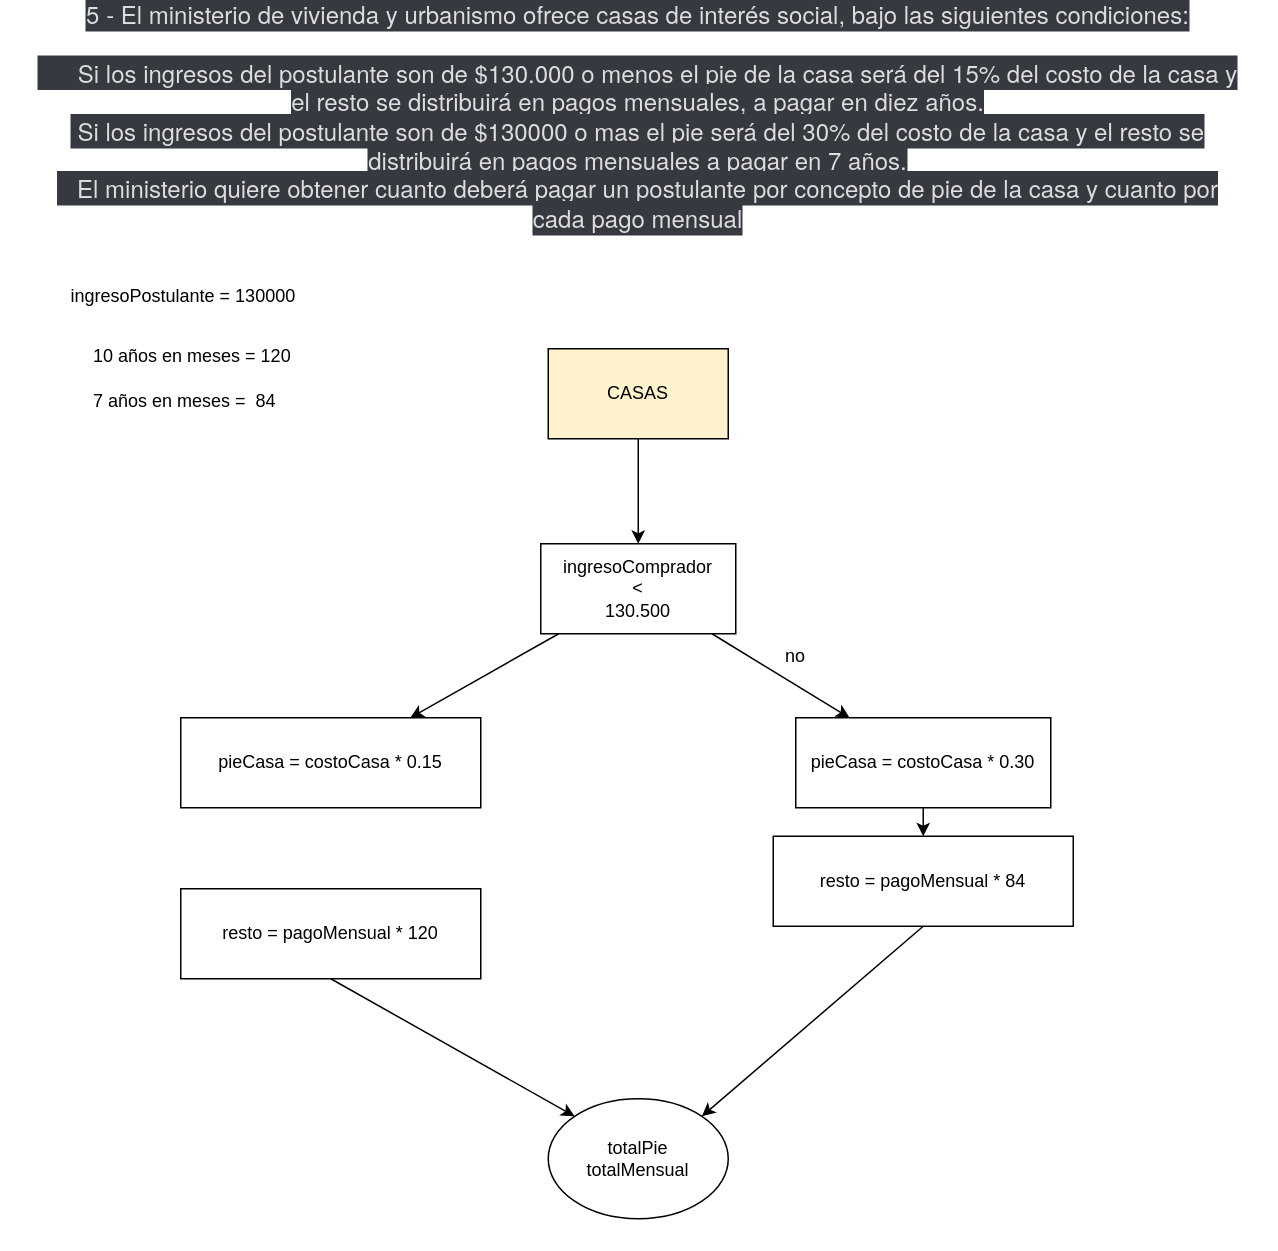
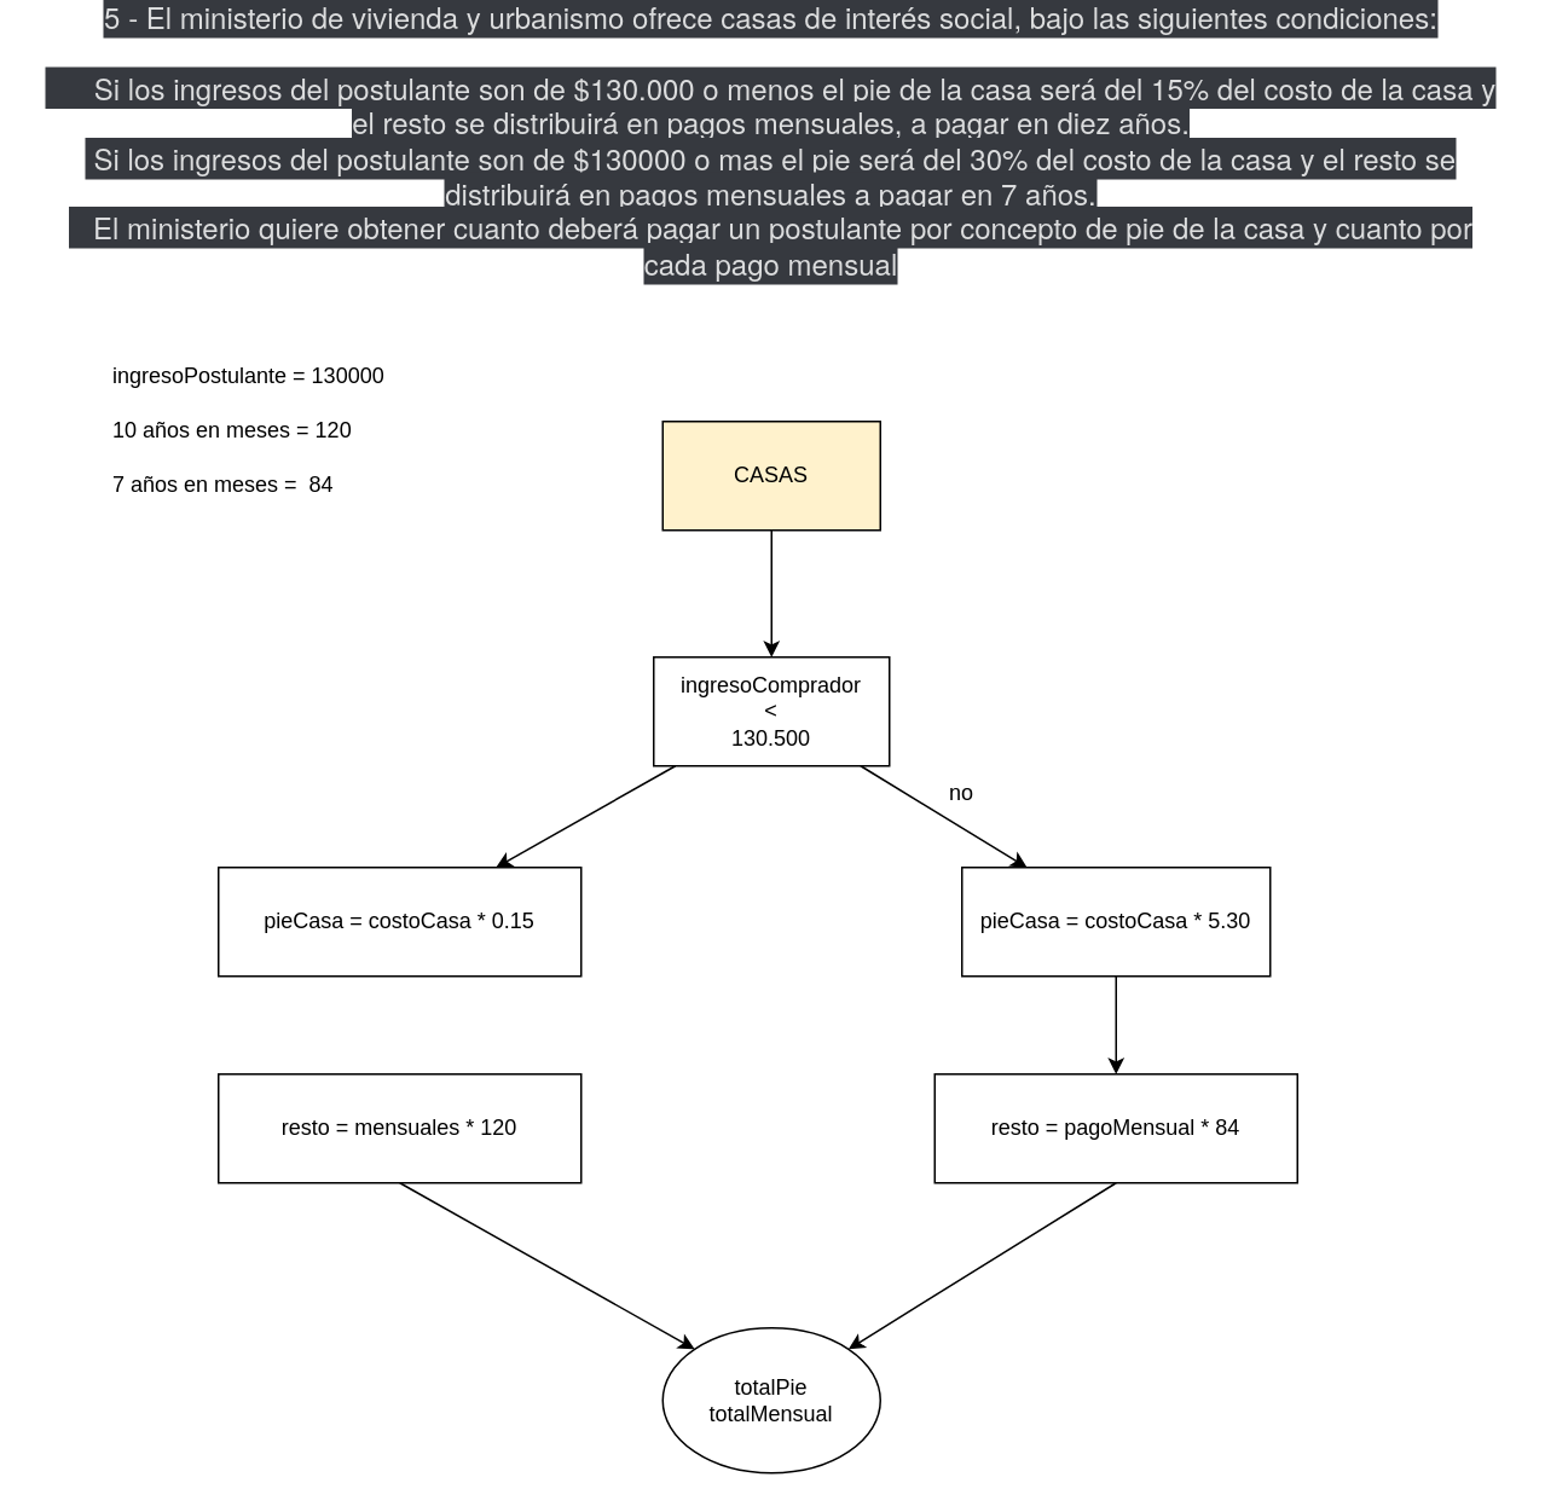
  <mxCell id="0" />
  <mxCell id="1" parent="0" />
  <mxCell id="2" value="&lt;span style=&quot;color: rgb(220 , 221 , 222) ; font-family: &amp;#34;whitney&amp;#34; , &amp;#34;helvetica neue&amp;#34; , &amp;#34;helvetica&amp;#34; , &amp;#34;arial&amp;#34; , sans-serif ; font-size: 16px ; text-align: left ; background-color: rgb(54 , 57 , 63)&quot;&gt;5 - El ministerio de vivienda y urbanismo ofrece casas de interés social, bajo las siguientes condiciones: &lt;br&gt;&lt;br&gt;&amp;nbsp; &amp;nbsp; &amp;nbsp; Si los ingresos del postulante son de $130.000 o menos el pie de la casa será del 15% del costo de la casa y el resto se distribuirá en pagos mensuales, a pagar en diez años.&lt;br&gt;&amp;nbsp;Si los ingresos del postulante son de $130000 o mas el pie será del 30% del costo de la casa y el resto se distribuirá en pagos mensuales a pagar en 7 años.&lt;br&gt;&amp;nbsp; &amp;nbsp;El ministerio quiere obtener cuanto deberá pagar un postulante por concepto de pie de la casa y cuanto por cada pago mensual&lt;/span&gt;" style="text;html=1;strokeColor=none;fillColor=none;align=center;verticalAlign=middle;whiteSpace=wrap;rounded=0;" vertex="1" parent="1"><mxGeometry x="20" y="20" width="810" height="30" as="geometry" /></mxCell>
- <mxCell id="3" value="ingresoPostulante = 130000&amp;nbsp;" style="text;html=1;strokeColor=none;fillColor=none;align=left;verticalAlign=middle;whiteSpace=wrap;rounded=0;" vertex="1" parent="1"><mxGeometry x="45" y="140" width="180" height="30" as="geometry" /></mxCell>
+ <mxCell id="3" value="ingresoPostulante = 130000&amp;nbsp;" style="text;html=1;strokeColor=none;fillColor=none;align=left;verticalAlign=middle;whiteSpace=wrap;rounded=0;" vertex="1" parent="1"><mxGeometry x="60" y="150" width="180" height="30" as="geometry" /></mxCell>
  <mxCell id="4" style="edgeStyle=none;html=1;exitX=0.5;exitY=1;exitDx=0;exitDy=0;entryX=0.5;entryY=0;entryDx=0;entryDy=0;" edge="1" parent="1" source="5" target="8"><mxGeometry relative="1" as="geometry" /></mxCell>
  <mxCell id="5" value="CASAS" style="rounded=0;whiteSpace=wrap;html=1;fillColor=#fff2cc;" vertex="1" parent="1"><mxGeometry x="365" y="190" width="120" height="60" as="geometry" /></mxCell>
  <mxCell id="6" value="" style="edgeStyle=none;html=1;" edge="1" parent="1" source="8" target="9"><mxGeometry relative="1" as="geometry" /></mxCell>
  <mxCell id="7" value="" style="edgeStyle=none;html=1;" edge="1" parent="1" source="8" target="14"><mxGeometry relative="1" as="geometry" /></mxCell>
  <mxCell id="8" value="ingresoComprador&lt;br&gt;&amp;lt;&lt;br&gt;130.500" style="rounded=0;whiteSpace=wrap;html=1;" vertex="1" parent="1"><mxGeometry x="360" y="320" width="130" height="60" as="geometry" /></mxCell>
  <mxCell id="9" value="pieCasa = costoCasa * 0.15" style="whiteSpace=wrap;html=1;rounded=0;" vertex="1" parent="1"><mxGeometry x="120" y="436" width="200" height="60" as="geometry" /></mxCell>
  <mxCell id="10" value="no" style="text;html=1;strokeColor=none;fillColor=none;align=center;verticalAlign=middle;whiteSpace=wrap;rounded=0;" vertex="1" parent="1"><mxGeometry x="500" y="380" width="60" height="30" as="geometry" /></mxCell>
  <mxCell id="11" style="edgeStyle=none;html=1;exitX=0.5;exitY=1;exitDx=0;exitDy=0;entryX=0;entryY=0;entryDx=0;entryDy=0;" edge="1" parent="1" source="12" target="19"><mxGeometry relative="1" as="geometry" /></mxCell>
- <mxCell id="12" value="resto = pagoMensual * 120" style="whiteSpace=wrap;html=1;rounded=0;" vertex="1" parent="1"><mxGeometry x="120" y="550" width="200" height="60" as="geometry" /></mxCell>
+ <mxCell id="12" value="resto = mensuales * 120" style="whiteSpace=wrap;html=1;rounded=0;" vertex="1" parent="1"><mxGeometry x="120" y="550" width="200" height="60" as="geometry" /></mxCell>
  <mxCell id="13" style="edgeStyle=none;html=1;exitX=0.5;exitY=1;exitDx=0;exitDy=0;entryX=0.5;entryY=0;entryDx=0;entryDy=0;" edge="1" parent="1" source="14" target="16"><mxGeometry relative="1" as="geometry" /></mxCell>
- <mxCell id="14" value="&lt;span&gt;pieCasa = costoCasa * 0.30&lt;/span&gt;" style="whiteSpace=wrap;html=1;rounded=0;" vertex="1" parent="1"><mxGeometry x="530" y="436" width="170" height="60" as="geometry" /></mxCell>
+ <mxCell id="14" value="&lt;span&gt;pieCasa = costoCasa * 5.30&lt;/span&gt;" style="whiteSpace=wrap;html=1;rounded=0;" vertex="1" parent="1"><mxGeometry x="530" y="436" width="170" height="60" as="geometry" /></mxCell>
  <mxCell id="15" style="edgeStyle=none;html=1;exitX=0.5;exitY=1;exitDx=0;exitDy=0;entryX=1;entryY=0;entryDx=0;entryDy=0;" edge="1" parent="1" source="16" target="19"><mxGeometry relative="1" as="geometry" /></mxCell>
- <mxCell id="16" value="resto = pagoMensual * 84" style="whiteSpace=wrap;html=1;rounded=0;" vertex="1" parent="1"><mxGeometry x="515" y="515" width="200" height="60" as="geometry" /></mxCell>
+ <mxCell id="16" value="resto = pagoMensual * 84" style="whiteSpace=wrap;html=1;rounded=0;" vertex="1" parent="1"><mxGeometry x="515" y="550" width="200" height="60" as="geometry" /></mxCell>
  <mxCell id="17" value="10 años en meses = 120" style="text;html=1;strokeColor=none;fillColor=none;align=left;verticalAlign=middle;whiteSpace=wrap;rounded=0;" vertex="1" parent="1"><mxGeometry x="60" y="180" width="170" height="30" as="geometry" /></mxCell>
  <mxCell id="18" value="7 años en meses =&amp;nbsp; 84" style="text;html=1;strokeColor=none;fillColor=none;align=left;verticalAlign=middle;whiteSpace=wrap;rounded=0;" vertex="1" parent="1"><mxGeometry x="60" y="210" width="170" height="30" as="geometry" /></mxCell>
  <mxCell id="19" value="totalPie&lt;br&gt;totalMensual" style="ellipse;whiteSpace=wrap;html=1;" vertex="1" parent="1"><mxGeometry x="365" y="690" width="120" height="80" as="geometry" /></mxCell>
